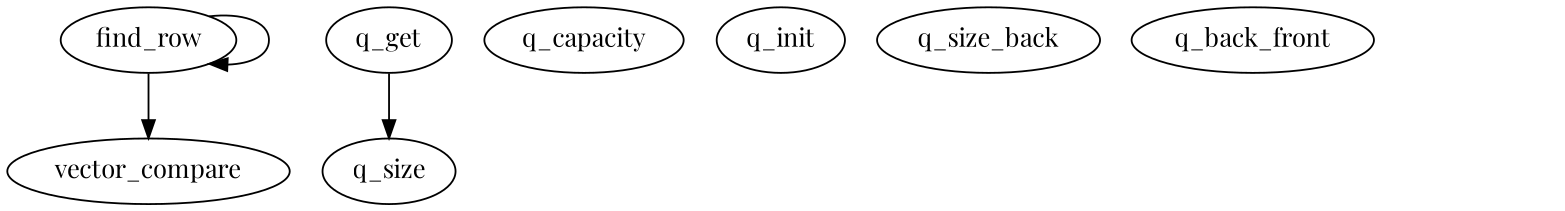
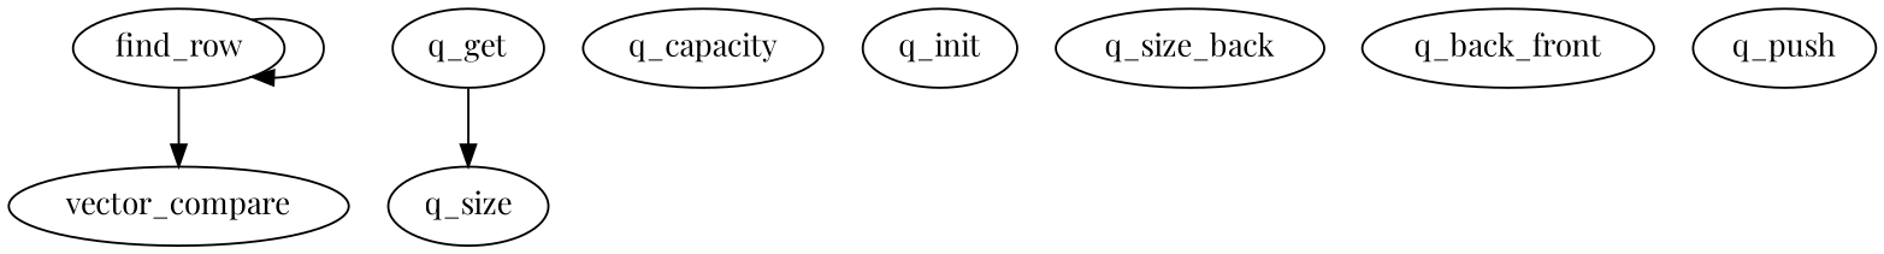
  digraph {
    fontname="Playfair Display"
    node [fontname="Playfair Display"]
    edge [fontname="Playfair Display"]
    find_row
    vector_compare
    q_get
    q_size
    q_capacity
    q_init
    n7 [label=q_size_back]
    n8 [label=q_back_front]
+   q_push
    find_row -> find_row
    find_row -> vector_compare
    q_get -> q_size
  }
